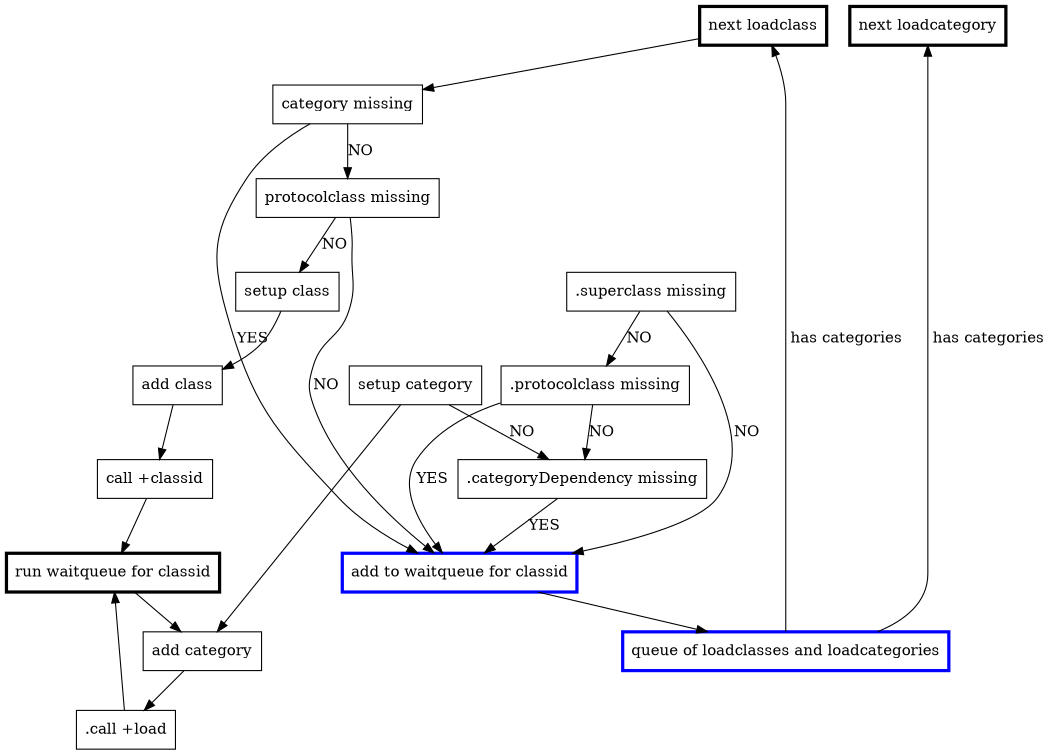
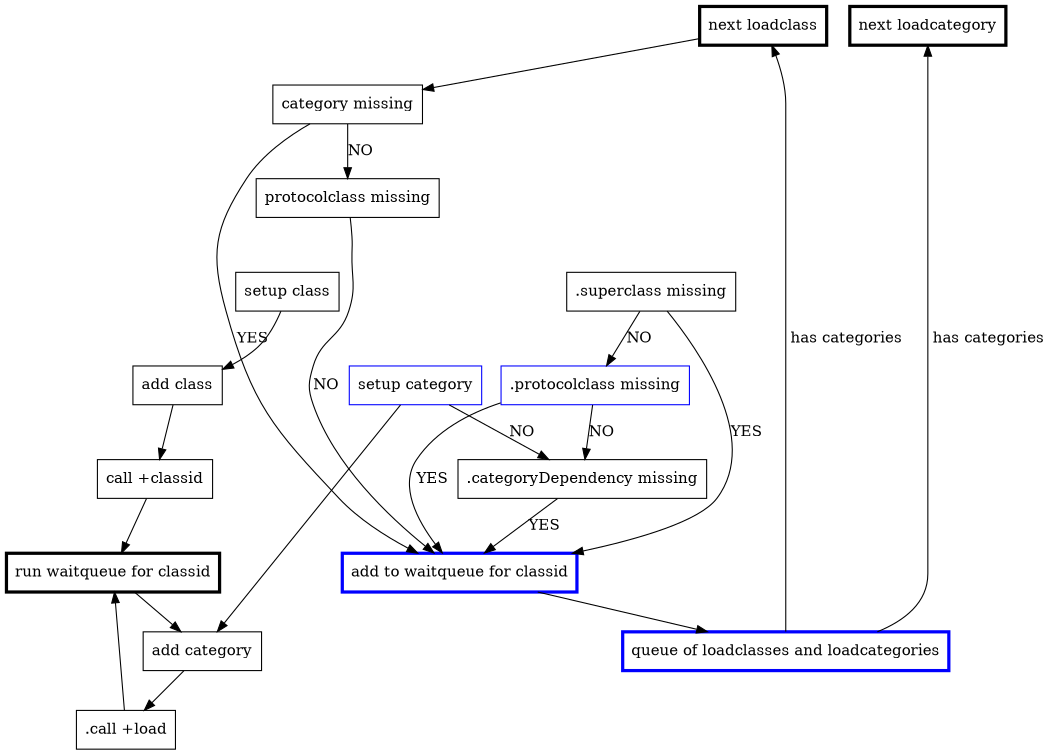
  digraph {
    node [shape=box]
    "next loadclass" [penwidth=3]
    "next loadcategory" [penwidth=3]
    "add to waitqueue for classid" [color=blue penwidth=3]
    "run waitqueue for classid" [color=black penwidth=3]
    n5 [label="category missing"]
    "queue of loadclasses and loadcategories" [color=blue penwidth=3]
    "add category"
    "protocolclass missing"
    ".superclass missing"
-   ".protocolclass missing"
+   ".protocolclass missing" [color=blue]
    "setup class"
    "add class"
    n13 [label="call +classid"]
    ".categoryDependency missing"
-   "setup category"
+   "setup category" [color=blue]
    ".call +load"
    subgraph sub_1 {
      rank=same
      "next loadclass"
      "next loadcategory"
    }
    subgraph sub_2 {
      rank=same
      "add to waitqueue for classid"
      "run waitqueue for classid"
    }
    "next loadclass" -> n5
    "add to waitqueue for classid" -> "queue of loadclasses and loadcategories"
    "run waitqueue for classid" -> "add category"
    n5 -> "add to waitqueue for classid" [label=YES]
    n5 -> "protocolclass missing" [label=NO]
    "queue of loadclasses and loadcategories" -> "next loadclass" [label=" has categories"]
    "queue of loadclasses and loadcategories" -> "next loadcategory" [label=" has categories"]
    "add category" -> ".call +load"
    "protocolclass missing" -> "add to waitqueue for classid" [label=NO]
-   "protocolclass missing" -> "setup class" [label=NO]
-   ".superclass missing" -> "add to waitqueue for classid" [label=NO]
+   ".superclass missing" -> "add to waitqueue for classid" [label=YES]
    ".superclass missing" -> ".protocolclass missing" [label=NO]
    ".protocolclass missing" -> "add to waitqueue for classid" [label=YES]
    ".protocolclass missing" -> ".categoryDependency missing" [label=NO]
    "setup class" -> "add class"
    "add class" -> n13
    n13 -> "run waitqueue for classid"
    ".categoryDependency missing" -> "add to waitqueue for classid" [label=YES]
    "setup category" -> "add category"
    "setup category" -> ".categoryDependency missing" [label=NO]
    ".call +load" -> "run waitqueue for classid"
  }
